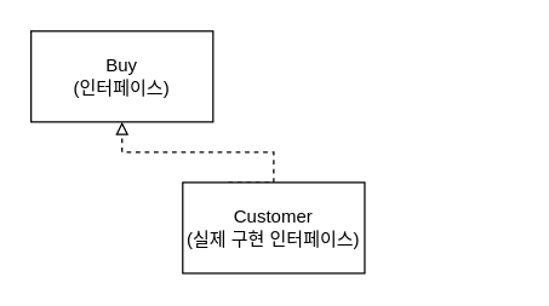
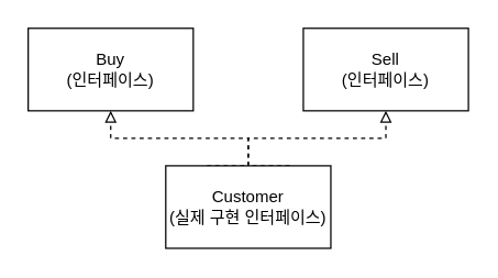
  <mxCell id="0" />
  <mxCell id="1" parent="0" />
  <mxCell id="2" value="Buy&lt;br&gt;(인터페이스)" style="rounded=0;whiteSpace=wrap;html=1;" vertex="1" parent="1"><mxGeometry x="20" y="20" width="120" height="60" as="geometry" /></mxCell>
+ <mxCell id="3" value="Sell&lt;br&gt;(인터페이스)" style="rounded=0;whiteSpace=wrap;html=1;" vertex="1" parent="1"><mxGeometry x="220" y="20" width="120" height="60" as="geometry" /></mxCell>
  <mxCell id="4" style="edgeStyle=orthogonalEdgeStyle;rounded=0;orthogonalLoop=1;jettySize=auto;html=1;exitX=0.25;exitY=0;exitDx=0;exitDy=0;entryX=0.5;entryY=1;entryDx=0;entryDy=0;endArrow=block;endFill=0;dashed=1;" edge="1" parent="1" source="6" target="2"><mxGeometry relative="1" as="geometry"><Array as="points"><mxPoint x="180" y="120" /><mxPoint x="180" y="100" /><mxPoint x="80" y="100" /></Array></mxGeometry></mxCell>
+ <mxCell id="5" style="edgeStyle=orthogonalEdgeStyle;rounded=0;orthogonalLoop=1;jettySize=auto;html=1;exitX=0.75;exitY=0;exitDx=0;exitDy=0;entryX=0.5;entryY=1;entryDx=0;entryDy=0;endArrow=block;endFill=0;dashed=1;" edge="1" parent="1" source="6" target="3"><mxGeometry relative="1" as="geometry"><Array as="points"><mxPoint x="180" y="120" /><mxPoint x="180" y="100" /><mxPoint x="280" y="100" /></Array></mxGeometry></mxCell>
  <mxCell id="6" value="Customer&lt;br&gt;(실제 구현 인터페이스)" style="rounded=0;whiteSpace=wrap;html=1;" vertex="1" parent="1"><mxGeometry x="120" y="120" width="120" height="60" as="geometry" /></mxCell>
